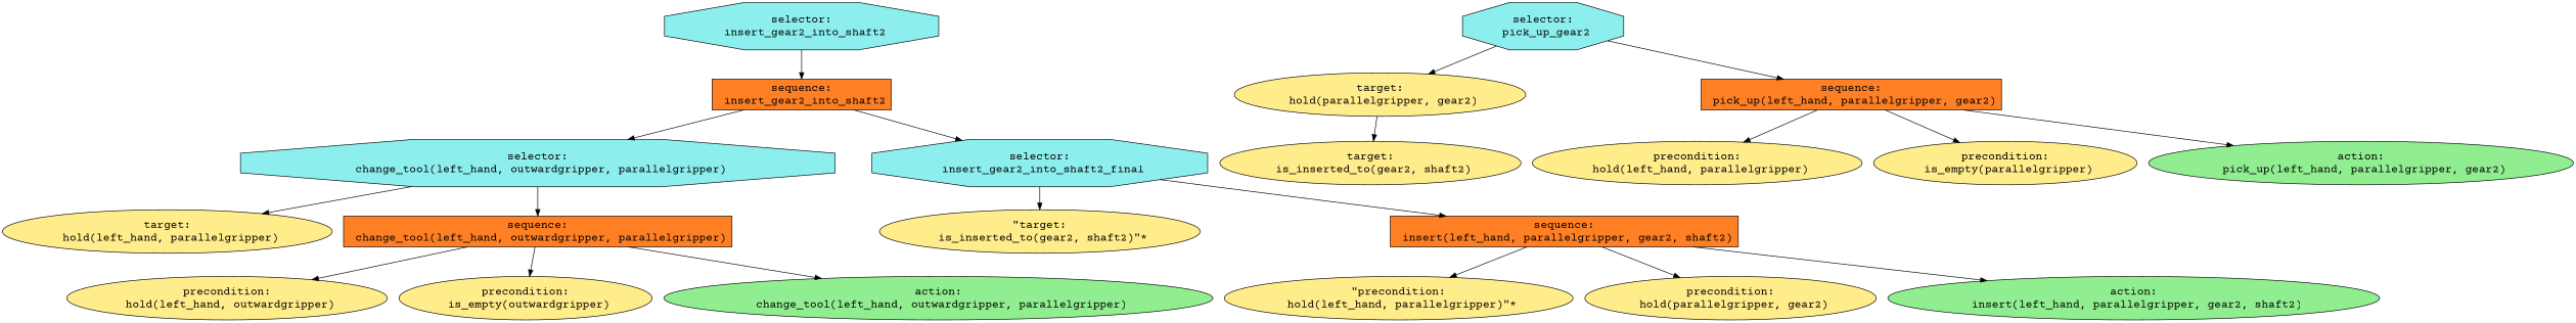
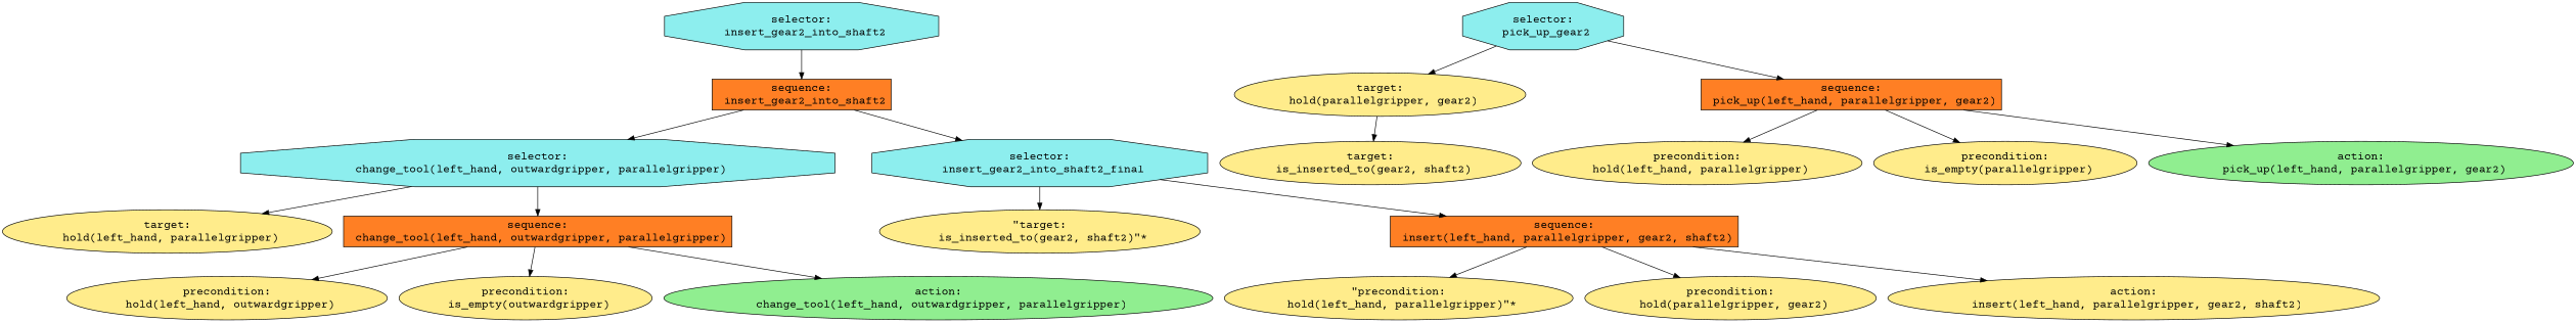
  digraph {
    fontname="Courier Prime"
    ordering=out
    node [fillcolor=lightgoldenrod1 fontcolor=black fontname="Courier Prime" fontsize=18 shape=ellipse style=filled]
    edge [fontname="Courier Prime"]
    n1 [fillcolor=darkslategray2 label="selector:\n insert_gear2_into_shaft2" shape=octagon]
    n2 [fillcolor=chocolate1 label="sequence:\n insert_gear2_into_shaft2" shape=box]
    n3 [label="target:\n is_inserted_to(gear2, shaft2)"]
    n4 [fillcolor=darkslategray2 label="selector:\n change_tool(left_hand, outwardgripper, parallelgripper)" shape=octagon]
    n5 [fillcolor=darkslategray2 label="selector:\n insert_gear2_into_shaft2_final" shape=octagon]
    n6 [label="target:\n hold(left_hand, parallelgripper)"]
    n7 [fillcolor=chocolate1 label="sequence:\n change_tool(left_hand, outwardgripper, parallelgripper)" shape=box]
    n8 [fillcolor=darkslategray2 label="selector:\n pick_up_gear2" shape=octagon]
    n9 [label="target:\n hold(parallelgripper, gear2)"]
    n10 [fillcolor=chocolate1 label="sequence:\n pick_up(left_hand, parallelgripper, gear2)" shape=box]
    n11 [label="\"target:\n is_inserted_to(gear2, shaft2)\"*"]
    n12 [fillcolor=chocolate1 label="sequence:\n insert(left_hand, parallelgripper, gear2, shaft2)" shape=box]
    n13 [label="precondition:\n hold(left_hand, outwardgripper)"]
    n14 [label="precondition:\n is_empty(outwardgripper)"]
    n15 [fillcolor=lightgreen label="action:\n change_tool(left_hand, outwardgripper, parallelgripper)"]
    n16 [label="precondition:\n hold(left_hand, parallelgripper)"]
    n17 [label="precondition:\n is_empty(parallelgripper)"]
    n18 [fillcolor=lightgreen label="action:\n pick_up(left_hand, parallelgripper, gear2)"]
    n19 [label="\"precondition:\n hold(left_hand, parallelgripper)\"*"]
    n20 [label="precondition:\n hold(parallelgripper, gear2)"]
-   n21 [fillcolor=lightgreen label="action:\n insert(left_hand, parallelgripper, gear2, shaft2)"]
+   n21 [label="action:\n insert(left_hand, parallelgripper, gear2, shaft2)"]
    n1 -> n2
    n2 -> n4
    n2 -> n5
    n4 -> n6
    n4 -> n7
    n5 -> n11
    n5 -> n12
    n7 -> n13
    n7 -> n14
    n7 -> n15
    n8 -> n9
    n8 -> n10
    n9 -> n3
    n10 -> n16
    n10 -> n17
    n10 -> n18
    n12 -> n19
    n12 -> n20
    n12 -> n21
  }
